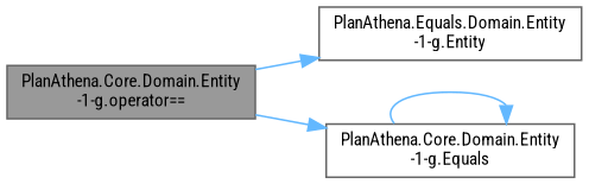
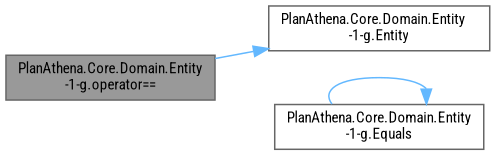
  digraph {
    fontname="Roboto Condensed"
    rankdir=LR
    node [color=grey40 fillcolor=white fontname="Roboto Condensed" fontsize=10 shape=box style=filled]
    edge [color=steelblue1 fontname="Roboto Condensed" fontsize=10 labelfontname=Helvetica labelfontsize=10 style=solid]
    n1 [color=gray40 fillcolor=grey60 fontcolor=black height=0.2 label="PlanAthena.Core.Domain.Entity\l-1-g.operator==" width=0.4]
-   n2 [height=0.2 label="PlanAthena.Equals.Domain.Entity\l-1-g.Entity" width=0.4]
+   n2 [height=0.2 label="PlanAthena.Core.Domain.Entity\l-1-g.Entity" width=0.4]
    n3 [height=0.2 label="PlanAthena.Core.Domain.Entity\l-1-g.Equals" width=0.4]
    n1 -> n2
-   n1 -> n3
    n3 -> n3
  }
